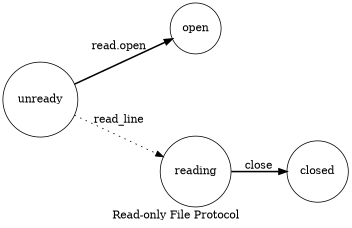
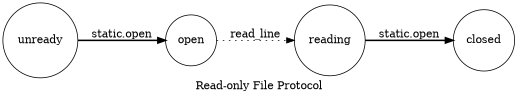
  digraph {
    fontname="DejaVu Serif"
    label="Read-only File Protocol"
    nodesep=1.5
    rankdir=LR
    node [fontname="DejaVu Serif" shape=circle]
    edge [fontname="DejaVu Serif" style=bold]
    unready
    open
    reading
    closed
-   unready -> open [label="read.open"]
-   unready -> reading [label=read_line style=dotted]
-   reading -> closed [label=close]
+   unready -> open [label="static.open"]
+   open -> reading [label=read_line style=dotted]
+   reading -> closed [label="static.open"]
  }
